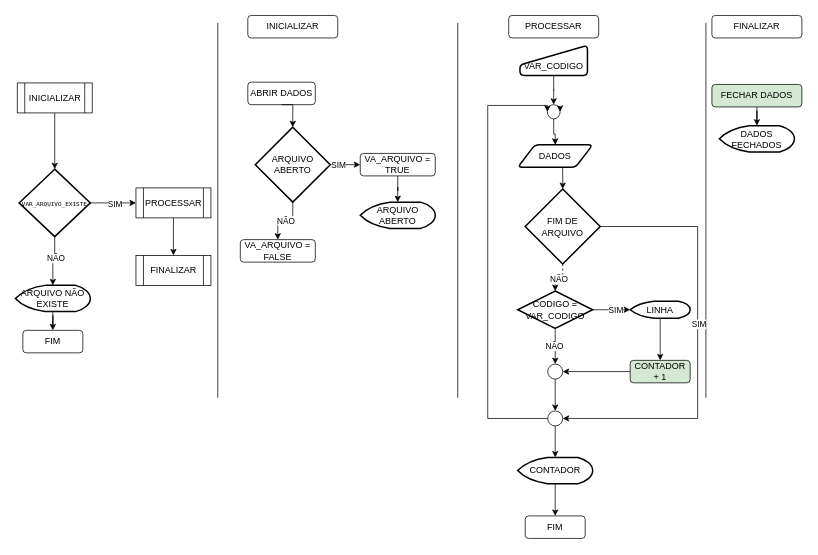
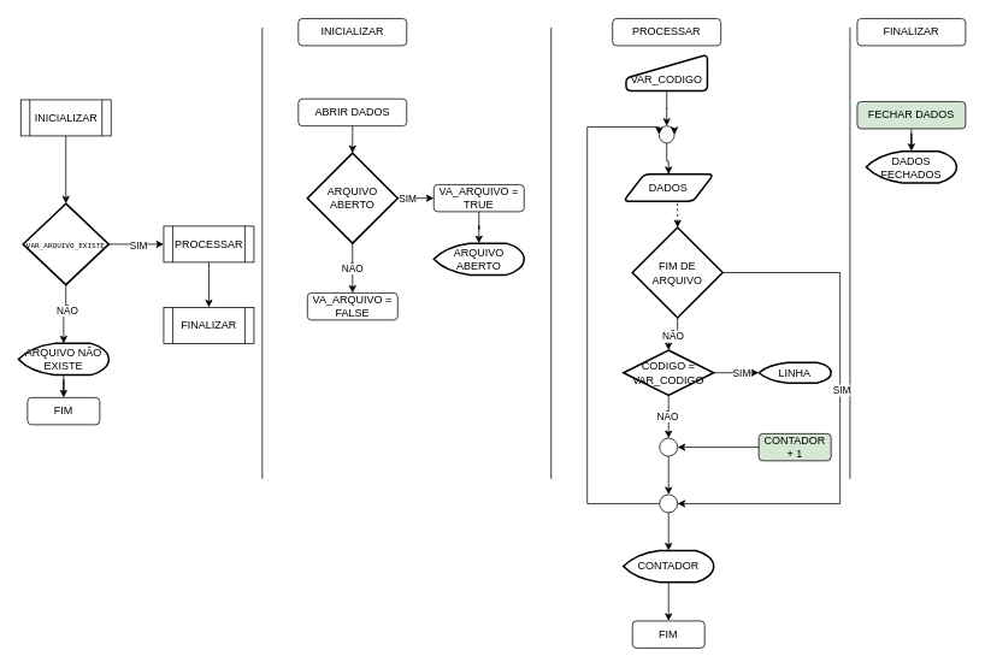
  <mxCell id="0" />
  <mxCell id="1" parent="0" />
  <mxCell id="2" value="INICIALIZAR" style="rounded=1;whiteSpace=wrap;html=1;" parent="1" vertex="1"><mxGeometry x="330" y="20" width="120" height="30" as="geometry" /></mxCell>
  <mxCell id="3" value="PROCESSAR" style="rounded=1;whiteSpace=wrap;html=1;" parent="1" vertex="1"><mxGeometry x="678" y="20" width="120" height="30" as="geometry" /></mxCell>
  <mxCell id="4" value="FINALIZAR" style="rounded=1;whiteSpace=wrap;html=1;" parent="1" vertex="1"><mxGeometry x="949" y="20" width="120" height="30" as="geometry" /></mxCell>
  <mxCell id="5" value="INICIALIZAR" style="shape=process;whiteSpace=wrap;html=1;backgroundOutline=1;" parent="1" vertex="1"><mxGeometry x="22.5" y="110" width="100" height="40" as="geometry" /></mxCell>
  <mxCell id="6" style="edgeStyle=orthogonalEdgeStyle;rounded=0;orthogonalLoop=1;jettySize=auto;html=1;" parent="1" source="10" target="13" edge="1"><mxGeometry relative="1" as="geometry" /></mxCell>
  <mxCell id="7" value="SIM" style="edgeLabel;html=1;align=center;verticalAlign=middle;resizable=0;points=[];" parent="6" vertex="1" connectable="0"><mxGeometry x="0.037" y="-1" relative="1" as="geometry"><mxPoint as="offset" /></mxGeometry></mxCell>
  <mxCell id="8" style="edgeStyle=orthogonalEdgeStyle;rounded=0;orthogonalLoop=1;jettySize=auto;html=1;entryX=0.5;entryY=0;entryDx=0;entryDy=0;entryPerimeter=0;" parent="1" source="10" target="35" edge="1"><mxGeometry relative="1" as="geometry" /></mxCell>
  <mxCell id="9" value="NÃO" style="edgeLabel;html=1;align=center;verticalAlign=middle;resizable=0;points=[];" parent="8" vertex="1" connectable="0"><mxGeometry x="-0.176" y="1" relative="1" as="geometry"><mxPoint as="offset" /></mxGeometry></mxCell>
  <mxCell id="10" value="&lt;pre&gt;&lt;font style=&quot;font-size: 8px;&quot;&gt;VAR_ARQUIVO_EXISTE&lt;/font&gt;&lt;/pre&gt;" style="strokeWidth=2;html=1;shape=mxgraph.flowchart.decision;whiteSpace=wrap;" parent="1" vertex="1"><mxGeometry x="25" y="225" width="95" height="90" as="geometry" /></mxCell>
  <mxCell id="11" value="FIM" style="rounded=1;whiteSpace=wrap;html=1;" parent="1" vertex="1"><mxGeometry x="30" y="440" width="80" height="30" as="geometry" /></mxCell>
  <mxCell id="12" style="edgeStyle=orthogonalEdgeStyle;rounded=0;orthogonalLoop=1;jettySize=auto;html=1;" parent="1" source="13" target="14" edge="1"><mxGeometry relative="1" as="geometry" /></mxCell>
  <mxCell id="13" value="PROCESSAR" style="shape=process;whiteSpace=wrap;html=1;backgroundOutline=1;" parent="1" vertex="1"><mxGeometry x="180.83" y="250" width="100" height="40" as="geometry" /></mxCell>
  <mxCell id="14" value="FINALIZAR" style="shape=process;whiteSpace=wrap;html=1;backgroundOutline=1;" parent="1" vertex="1"><mxGeometry x="180.83" y="340" width="100" height="40" as="geometry" /></mxCell>
  <mxCell id="15" style="edgeStyle=orthogonalEdgeStyle;rounded=0;orthogonalLoop=1;jettySize=auto;html=1;entryX=0.5;entryY=0;entryDx=0;entryDy=0;entryPerimeter=0;" parent="1" source="5" target="10" edge="1"><mxGeometry relative="1" as="geometry" /></mxCell>
- <mxCell id="16" value="ABRIR DADOS" style="rounded=1;whiteSpace=wrap;html=1;" parent="1" vertex="1"><mxGeometry x="330" y="109" width="90" height="30" as="geometry" /></mxCell>
+ <mxCell id="16" value="ABRIR DADOS" style="rounded=1;whiteSpace=wrap;html=1;" parent="1" vertex="1"><mxGeometry x="330" y="109" width="120" height="30" as="geometry" /></mxCell>
  <mxCell id="17" style="edgeStyle=orthogonalEdgeStyle;rounded=0;orthogonalLoop=1;jettySize=auto;html=1;entryX=0;entryY=0.5;entryDx=0;entryDy=0;" parent="1" source="21" target="22" edge="1"><mxGeometry relative="1" as="geometry" /></mxCell>
  <mxCell id="18" value="SIM" style="edgeLabel;html=1;align=center;verticalAlign=middle;resizable=0;points=[];" parent="17" vertex="1" connectable="0"><mxGeometry x="0.2" y="-1" relative="1" as="geometry"><mxPoint x="-14" y="-1" as="offset" /></mxGeometry></mxCell>
  <mxCell id="19" style="edgeStyle=orthogonalEdgeStyle;rounded=0;orthogonalLoop=1;jettySize=auto;html=1;entryX=0.5;entryY=0;entryDx=0;entryDy=0;" parent="1" source="21" target="23" edge="1"><mxGeometry relative="1" as="geometry" /></mxCell>
  <mxCell id="20" value="NÃO" style="edgeLabel;html=1;align=center;verticalAlign=middle;resizable=0;points=[];" parent="19" vertex="1" connectable="0"><mxGeometry x="-0.006" y="-1" relative="1" as="geometry"><mxPoint as="offset" /></mxGeometry></mxCell>
  <mxCell id="21" value="ARQUIVO ABERTO" style="strokeWidth=2;html=1;shape=mxgraph.flowchart.decision;whiteSpace=wrap;" parent="1" vertex="1"><mxGeometry x="340" y="169" width="100" height="100" as="geometry" /></mxCell>
  <mxCell id="22" value="VA_ARQUIVO = TRUE" style="rounded=1;whiteSpace=wrap;html=1;" parent="1" vertex="1"><mxGeometry x="480" y="204" width="100" height="30" as="geometry" /></mxCell>
- <mxCell id="23" value="VA_ARQUIVO = FALSE" style="rounded=1;whiteSpace=wrap;html=1;" parent="1" vertex="1"><mxGeometry x="320" y="319" width="100" height="30" as="geometry" /></mxCell>
+ <mxCell id="23" value="VA_ARQUIVO = FALSE" style="rounded=1;whiteSpace=wrap;html=1;" parent="1" vertex="1"><mxGeometry x="340" y="324" width="100" height="30" as="geometry" /></mxCell>
  <mxCell id="24" value="FECHAR DADOS" style="rounded=1;whiteSpace=wrap;html=1;fillColor=#d5e8d4;" parent="1" vertex="1"><mxGeometry x="949" y="112" width="120" height="30" as="geometry" /></mxCell>
  <mxCell id="25" style="edgeStyle=orthogonalEdgeStyle;rounded=0;orthogonalLoop=1;jettySize=auto;html=1;exitX=0.5;exitY=1;exitDx=0;exitDy=0;entryX=0.5;entryY=0;entryDx=0;entryDy=0;entryPerimeter=0;" parent="1" source="16" target="21" edge="1"><mxGeometry relative="1" as="geometry" /></mxCell>
- <mxCell id="26" style="edgeStyle=orthogonalEdgeStyle;rounded=0;orthogonalLoop=1;jettySize=auto;html=1;entryX=0.5;entryY=0;entryDx=0;entryDy=0;" parent="1" source="27" target="42" edge="1"><mxGeometry relative="1" as="geometry" /></mxCell>
  <mxCell id="27" value="LINHA" style="strokeWidth=2;html=1;shape=mxgraph.flowchart.display;whiteSpace=wrap;" parent="1" vertex="1"><mxGeometry x="840" y="401.25" width="80" height="22.5" as="geometry" /></mxCell>
  <mxCell id="28" value="DADOS FECHADOS" style="strokeWidth=2;html=1;shape=mxgraph.flowchart.display;whiteSpace=wrap;" parent="1" vertex="1"><mxGeometry x="959" y="167" width="100" height="35" as="geometry" /></mxCell>
  <mxCell id="29" style="edgeStyle=orthogonalEdgeStyle;rounded=0;orthogonalLoop=1;jettySize=auto;html=1;entryX=0.5;entryY=0;entryDx=0;entryDy=0;entryPerimeter=0;" parent="1" source="24" target="28" edge="1"><mxGeometry relative="1" as="geometry" /></mxCell>
  <mxCell id="30" value="ARQUIVO ABERTO" style="strokeWidth=2;html=1;shape=mxgraph.flowchart.display;whiteSpace=wrap;" parent="1" vertex="1"><mxGeometry x="480" y="269" width="100" height="35" as="geometry" /></mxCell>
  <mxCell id="31" style="edgeStyle=orthogonalEdgeStyle;rounded=0;orthogonalLoop=1;jettySize=auto;html=1;entryX=0.5;entryY=0;entryDx=0;entryDy=0;entryPerimeter=0;" parent="1" source="22" target="30" edge="1"><mxGeometry relative="1" as="geometry" /></mxCell>
  <mxCell id="32" value="" style="endArrow=none;html=1;rounded=0;" parent="1" edge="1"><mxGeometry width="50" height="50" relative="1" as="geometry"><mxPoint x="290" y="530" as="sourcePoint" /><mxPoint x="290" y="30" as="targetPoint" /></mxGeometry></mxCell>
  <mxCell id="33" value="" style="endArrow=none;html=1;rounded=0;" parent="1" edge="1"><mxGeometry width="50" height="50" relative="1" as="geometry"><mxPoint x="610" y="530" as="sourcePoint" /><mxPoint x="610" y="30" as="targetPoint" /></mxGeometry></mxCell>
  <mxCell id="34" style="edgeStyle=orthogonalEdgeStyle;rounded=0;orthogonalLoop=1;jettySize=auto;html=1;entryX=0.5;entryY=0;entryDx=0;entryDy=0;" parent="1" source="35" target="11" edge="1"><mxGeometry relative="1" as="geometry" /></mxCell>
  <mxCell id="35" value="ARQUIVO NÃO EXISTE" style="strokeWidth=2;html=1;shape=mxgraph.flowchart.display;whiteSpace=wrap;" parent="1" vertex="1"><mxGeometry x="20" y="380" width="100" height="35" as="geometry" /></mxCell>
  <mxCell id="36" value="FIM DE ARQUIVO" style="strokeWidth=2;html=1;shape=mxgraph.flowchart.decision;whiteSpace=wrap;" parent="1" vertex="1"><mxGeometry x="700" y="251.5" width="100" height="100" as="geometry" /></mxCell>
- <mxCell id="37" style="edgeStyle=orthogonalEdgeStyle;rounded=0;orthogonalLoop=1;jettySize=auto;html=1;entryX=0.5;entryY=0;entryDx=0;entryDy=0;entryPerimeter=0;exitX=0.5;exitY=1;exitDx=0;exitDy=0;" parent="1" source="39" target="36" edge="1"><mxGeometry relative="1" as="geometry"><mxPoint x="745" y="155.5" as="sourcePoint" /></mxGeometry></mxCell>
+ <mxCell id="37" style="edgeStyle=orthogonalEdgeStyle;rounded=0;orthogonalLoop=1;jettySize=auto;html=1;entryX=0.5;entryY=0;entryDx=0;entryDy=0;entryPerimeter=0;exitX=0.5;exitY=1;exitDx=0;exitDy=0;dashed=1;" parent="1" source="39" target="36" edge="1"><mxGeometry relative="1" as="geometry"><mxPoint x="745" y="155.5" as="sourcePoint" /></mxGeometry></mxCell>
  <mxCell id="38" value="" style="endArrow=none;html=1;rounded=0;" parent="1" edge="1"><mxGeometry width="50" height="50" relative="1" as="geometry"><mxPoint x="941" y="530" as="sourcePoint" /><mxPoint x="941" y="30" as="targetPoint" /></mxGeometry></mxCell>
  <mxCell id="39" value="DADOS" style="shape=parallelogram;html=1;strokeWidth=2;perimeter=parallelogramPerimeter;whiteSpace=wrap;rounded=1;arcSize=12;size=0.23;" parent="1" vertex="1"><mxGeometry x="690" y="192.5" width="100" height="30" as="geometry" /></mxCell>
  <mxCell id="40" value="FIM" style="rounded=1;whiteSpace=wrap;html=1;" parent="1" vertex="1"><mxGeometry x="700" y="687.5" width="80" height="30" as="geometry" /></mxCell>
  <mxCell id="41" style="edgeStyle=orthogonalEdgeStyle;rounded=0;orthogonalLoop=1;jettySize=auto;html=1;entryX=1;entryY=0.5;entryDx=0;entryDy=0;entryPerimeter=0;" parent="1" source="42" target="58" edge="1"><mxGeometry relative="1" as="geometry"><mxPoint x="820" y="530" as="targetPoint" /></mxGeometry></mxCell>
  <mxCell id="42" value="CONTADOR + 1" style="rounded=1;whiteSpace=wrap;html=1;fillColor=#d5e8d4;" parent="1" vertex="1"><mxGeometry x="840" y="480" width="80" height="30" as="geometry" /></mxCell>
  <mxCell id="43" style="edgeStyle=orthogonalEdgeStyle;rounded=0;orthogonalLoop=1;jettySize=auto;html=1;entryX=0.5;entryY=0;entryDx=0;entryDy=0;" parent="1" source="44" target="40" edge="1"><mxGeometry relative="1" as="geometry" /></mxCell>
  <mxCell id="44" value="CONTADOR" style="strokeWidth=2;html=1;shape=mxgraph.flowchart.display;whiteSpace=wrap;" parent="1" vertex="1"><mxGeometry x="690" y="609.5" width="100" height="35" as="geometry" /></mxCell>
  <mxCell id="45" style="edgeStyle=orthogonalEdgeStyle;rounded=0;orthogonalLoop=1;jettySize=auto;html=1;" parent="1" source="46" target="50" edge="1"><mxGeometry relative="1" as="geometry" /></mxCell>
  <mxCell id="46" value="&lt;br&gt;VAR_CODIGO" style="html=1;strokeWidth=2;shape=manualInput;whiteSpace=wrap;rounded=1;size=26;arcSize=11;" parent="1" vertex="1"><mxGeometry x="693" y="60" width="90" height="40" as="geometry" /></mxCell>
  <mxCell id="47" value="" style="verticalLabelPosition=bottom;verticalAlign=top;html=1;shape=mxgraph.flowchart.on-page_reference;" parent="1" vertex="1"><mxGeometry x="730" y="547.5" width="20" height="20" as="geometry" /></mxCell>
  <mxCell id="48" style="edgeStyle=orthogonalEdgeStyle;rounded=0;orthogonalLoop=1;jettySize=auto;html=1;entryX=0.5;entryY=0;entryDx=0;entryDy=0;entryPerimeter=0;" parent="1" source="47" target="44" edge="1"><mxGeometry relative="1" as="geometry" /></mxCell>
  <mxCell id="49" value="" style="edgeStyle=orthogonalEdgeStyle;rounded=0;orthogonalLoop=1;jettySize=auto;html=1;" edge="1" parent="1" source="50" target="39"><mxGeometry relative="1" as="geometry" /></mxCell>
  <mxCell id="50" value="" style="verticalLabelPosition=bottom;verticalAlign=top;html=1;shape=mxgraph.flowchart.on-page_reference;" parent="1" vertex="1"><mxGeometry x="729.5" y="139" width="17" height="19" as="geometry" /></mxCell>
  <mxCell id="51" value="CODIGO = VAR_CODIGO" style="strokeWidth=2;html=1;shape=mxgraph.flowchart.decision;whiteSpace=wrap;" parent="1" vertex="1"><mxGeometry x="690" y="387.5" width="100" height="50" as="geometry" /></mxCell>
  <mxCell id="52" style="edgeStyle=orthogonalEdgeStyle;rounded=0;orthogonalLoop=1;jettySize=auto;html=1;entryX=0;entryY=0.5;entryDx=0;entryDy=0;entryPerimeter=0;" parent="1" source="51" target="27" edge="1"><mxGeometry relative="1" as="geometry" /></mxCell>
  <mxCell id="53" value="SIM" style="edgeLabel;html=1;align=center;verticalAlign=middle;resizable=0;points=[];" parent="52" vertex="1" connectable="0"><mxGeometry x="0.2" y="-1" relative="1" as="geometry"><mxPoint as="offset" /></mxGeometry></mxCell>
  <mxCell id="54" style="edgeStyle=orthogonalEdgeStyle;rounded=0;orthogonalLoop=1;jettySize=auto;html=1;entryX=0.5;entryY=0;entryDx=0;entryDy=0;entryPerimeter=0;" parent="1" source="51" target="58" edge="1"><mxGeometry relative="1" as="geometry"><mxPoint x="740" y="500" as="targetPoint" /></mxGeometry></mxCell>
  <mxCell id="55" value="NÃO" style="edgeLabel;html=1;align=center;verticalAlign=middle;resizable=0;points=[];" parent="54" vertex="1" connectable="0"><mxGeometry x="-0.018" y="-2" relative="1" as="geometry"><mxPoint as="offset" /></mxGeometry></mxCell>
  <mxCell id="56" style="edgeStyle=orthogonalEdgeStyle;rounded=0;orthogonalLoop=1;jettySize=auto;html=1;entryX=1;entryY=0.5;entryDx=0;entryDy=0;entryPerimeter=0;" parent="1" source="36" target="47" edge="1"><mxGeometry relative="1" as="geometry"><Array as="points"><mxPoint x="930" y="302" /><mxPoint x="930" y="558" /></Array></mxGeometry></mxCell>
  <mxCell id="57" value="SIM" style="edgeLabel;html=1;align=center;verticalAlign=middle;resizable=0;points=[];" parent="56" vertex="1" connectable="0"><mxGeometry x="-0.085" y="1" relative="1" as="geometry"><mxPoint y="1" as="offset" /></mxGeometry></mxCell>
  <mxCell id="58" value="" style="verticalLabelPosition=bottom;verticalAlign=top;html=1;shape=mxgraph.flowchart.on-page_reference;" parent="1" vertex="1"><mxGeometry x="730" y="485" width="20" height="20" as="geometry" /></mxCell>
  <mxCell id="59" style="edgeStyle=orthogonalEdgeStyle;rounded=0;orthogonalLoop=1;jettySize=auto;html=1;entryX=0.5;entryY=0;entryDx=0;entryDy=0;entryPerimeter=0;" parent="1" source="58" target="47" edge="1"><mxGeometry relative="1" as="geometry" /></mxCell>
- <mxCell id="60" style="edgeStyle=orthogonalEdgeStyle;rounded=0;orthogonalLoop=1;jettySize=auto;html=1;entryX=0.5;entryY=0;entryDx=0;entryDy=0;entryPerimeter=0;dashed=1;" parent="1" source="36" target="51" edge="1"><mxGeometry relative="1" as="geometry" /></mxCell>
+ <mxCell id="60" style="edgeStyle=orthogonalEdgeStyle;rounded=0;orthogonalLoop=1;jettySize=auto;html=1;entryX=0.5;entryY=0;entryDx=0;entryDy=0;entryPerimeter=0;" parent="1" source="36" target="51" edge="1"><mxGeometry relative="1" as="geometry" /></mxCell>
  <mxCell id="61" value="NÃO" style="edgeLabel;html=1;align=center;verticalAlign=middle;resizable=0;points=[];" parent="60" vertex="1" connectable="0"><mxGeometry x="0.114" y="-1" relative="1" as="geometry"><mxPoint y="1" as="offset" /></mxGeometry></mxCell>
  <mxCell id="62" style="edgeStyle=orthogonalEdgeStyle;rounded=0;orthogonalLoop=1;jettySize=auto;html=1;entryX=0;entryY=0.5;entryDx=0;entryDy=0;entryPerimeter=0;" parent="1" source="47" target="50" edge="1"><mxGeometry relative="1" as="geometry"><Array as="points"><mxPoint x="650" y="558" /><mxPoint x="650" y="140" /></Array></mxGeometry></mxCell>
  <mxCell id="63" style="edgeStyle=orthogonalEdgeStyle;rounded=0;orthogonalLoop=1;jettySize=auto;html=1;exitX=0.855;exitY=0.145;exitDx=0;exitDy=0;exitPerimeter=0;entryX=1;entryY=0.5;entryDx=0;entryDy=0;entryPerimeter=0;" edge="1" parent="1" source="50" target="50"><mxGeometry relative="1" as="geometry" /></mxCell>
